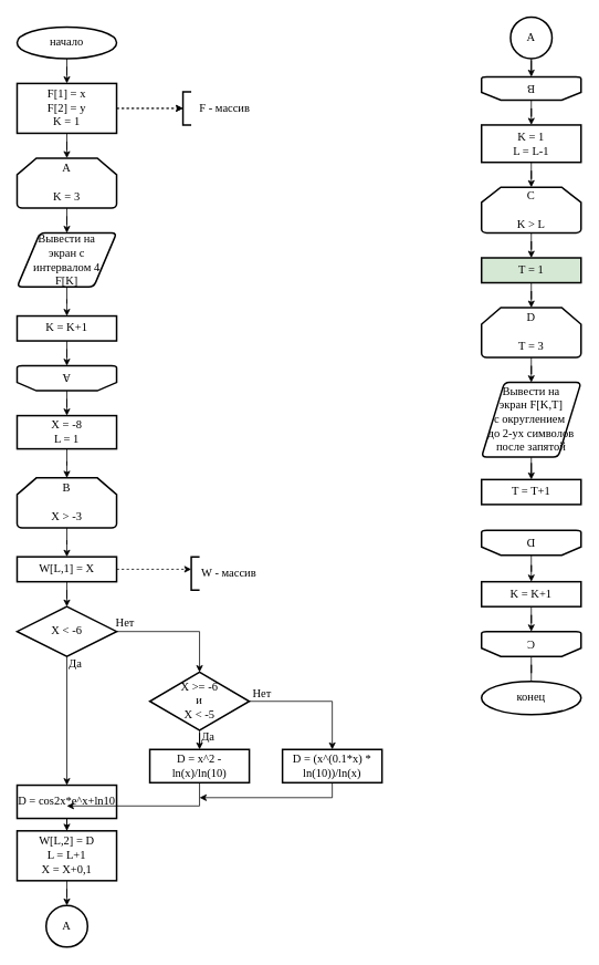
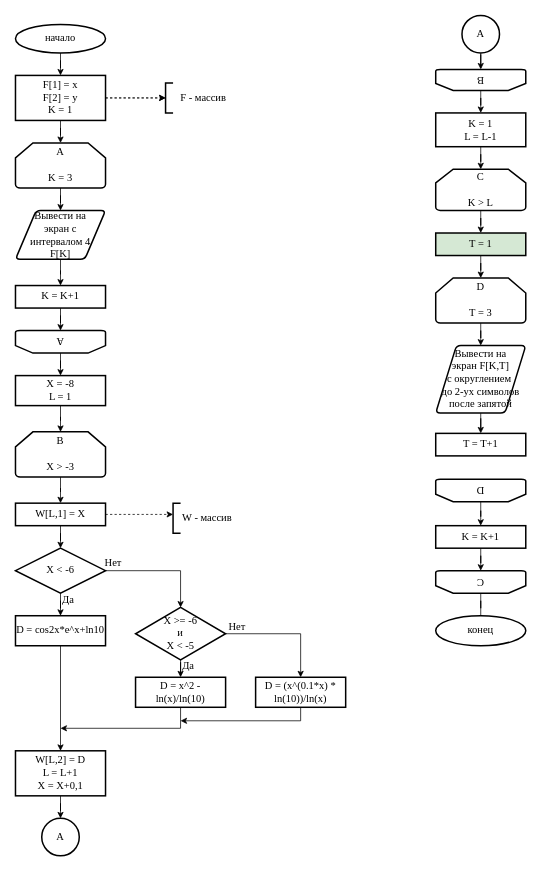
  <mxCell id="0" />
  <mxCell id="1" parent="0" />
  <mxCell id="2" style="edgeStyle=orthogonalEdgeStyle;rounded=0;orthogonalLoop=1;jettySize=auto;html=1;fontFamily=Times New Roman;fontSize=14;" edge="1" parent="1" source="3" target="6"><mxGeometry relative="1" as="geometry" /></mxCell>
  <mxCell id="3" value="начало" style="strokeWidth=2;html=1;shape=mxgraph.flowchart.start_1;whiteSpace=wrap;fontFamily=Times New Roman;fontSize=14;" vertex="1" parent="1"><mxGeometry x="20" y="32" width="120" height="38" as="geometry" /></mxCell>
  <mxCell id="4" style="edgeStyle=orthogonalEdgeStyle;rounded=0;orthogonalLoop=1;jettySize=auto;html=1;fontFamily=Times New Roman;fontSize=14;" edge="1" parent="1" source="6" target="8"><mxGeometry relative="1" as="geometry" /></mxCell>
  <mxCell id="5" style="edgeStyle=orthogonalEdgeStyle;rounded=0;orthogonalLoop=1;jettySize=auto;html=1;entryX=0;entryY=0.5;entryDx=0;entryDy=0;entryPerimeter=0;fontFamily=Times New Roman;fontSize=14;dashed=1;" edge="1" parent="1" source="6" target="11"><mxGeometry relative="1" as="geometry" /></mxCell>
  <mxCell id="6" value="F[1] = x&lt;br style=&quot;font-size: 14px;&quot;&gt;F[2] = y&lt;br style=&quot;font-size: 14px;&quot;&gt;K = 1" style="rounded=1;whiteSpace=wrap;html=1;absoluteArcSize=1;arcSize=0;strokeWidth=2;fontFamily=Times New Roman;fontSize=14;" vertex="1" parent="1"><mxGeometry x="20" y="100" width="120" height="60" as="geometry" /></mxCell>
  <mxCell id="7" style="edgeStyle=orthogonalEdgeStyle;rounded=0;orthogonalLoop=1;jettySize=auto;html=1;entryX=0.5;entryY=0;entryDx=0;entryDy=0;fontFamily=Times New Roman;fontSize=14;" edge="1" parent="1" source="8" target="10"><mxGeometry relative="1" as="geometry" /></mxCell>
  <mxCell id="8" value="A&lt;br&gt;&lt;br&gt;K = 3" style="strokeWidth=2;html=1;shape=mxgraph.flowchart.loop_limit;whiteSpace=wrap;fontFamily=Times New Roman;fontSize=14;" vertex="1" parent="1"><mxGeometry x="20" y="190" width="120" height="60" as="geometry" /></mxCell>
  <mxCell id="9" style="edgeStyle=orthogonalEdgeStyle;rounded=0;orthogonalLoop=1;jettySize=auto;html=1;fontFamily=Times New Roman;fontSize=14;" edge="1" parent="1" source="10" target="14"><mxGeometry relative="1" as="geometry" /></mxCell>
  <mxCell id="10" value="Вывести на &lt;br&gt;экран с &lt;br&gt;интервалом 4&lt;br&gt;F[K]" style="shape=parallelogram;html=1;strokeWidth=2;perimeter=parallelogramPerimeter;whiteSpace=wrap;rounded=1;arcSize=12;size=0.23;fontFamily=Times New Roman;fontSize=14;" vertex="1" parent="1"><mxGeometry x="20" y="280" width="120" height="65" as="geometry" /></mxCell>
  <mxCell id="11" value="" style="strokeWidth=2;html=1;shape=mxgraph.flowchart.annotation_1;align=left;pointerEvents=1;fontFamily=Times New Roman;fontSize=14;" vertex="1" parent="1"><mxGeometry x="220" y="110" width="10" height="40" as="geometry" /></mxCell>
  <mxCell id="12" value="F - массив" style="text;html=1;align=center;verticalAlign=middle;resizable=0;points=[];autosize=1;strokeColor=none;fillColor=none;fontSize=14;fontFamily=Times New Roman;" vertex="1" parent="1"><mxGeometry x="230" y="115" width="80" height="30" as="geometry" /></mxCell>
  <mxCell id="13" style="edgeStyle=orthogonalEdgeStyle;rounded=0;orthogonalLoop=1;jettySize=auto;html=1;fontFamily=Times New Roman;fontSize=14;" edge="1" parent="1" source="14" target="16"><mxGeometry relative="1" as="geometry" /></mxCell>
  <mxCell id="14" value="K = K+1" style="rounded=1;whiteSpace=wrap;html=1;absoluteArcSize=1;arcSize=0;strokeWidth=2;fontFamily=Times New Roman;fontSize=14;" vertex="1" parent="1"><mxGeometry x="20" y="380" width="120" height="30" as="geometry" /></mxCell>
  <mxCell id="15" style="edgeStyle=orthogonalEdgeStyle;rounded=0;orthogonalLoop=1;jettySize=auto;html=1;fontFamily=Times New Roman;fontSize=14;" edge="1" parent="1" source="16" target="18"><mxGeometry relative="1" as="geometry" /></mxCell>
  <mxCell id="16" value="A" style="strokeWidth=2;html=1;shape=mxgraph.flowchart.loop_limit;whiteSpace=wrap;fontFamily=Times New Roman;fontSize=14;rotation=-180;horizontal=1;" vertex="1" parent="1"><mxGeometry x="20" y="440" width="120" height="30" as="geometry" /></mxCell>
  <mxCell id="17" style="edgeStyle=orthogonalEdgeStyle;rounded=0;orthogonalLoop=1;jettySize=auto;html=1;fontFamily=Times New Roman;fontSize=14;" edge="1" parent="1" source="18" target="20"><mxGeometry relative="1" as="geometry" /></mxCell>
  <mxCell id="18" value="X = -8&lt;br&gt;L = 1" style="rounded=1;whiteSpace=wrap;html=1;absoluteArcSize=1;arcSize=0;strokeWidth=2;fontFamily=Times New Roman;fontSize=14;" vertex="1" parent="1"><mxGeometry x="20" y="500" width="120" height="40" as="geometry" /></mxCell>
  <mxCell id="19" style="edgeStyle=orthogonalEdgeStyle;rounded=0;orthogonalLoop=1;jettySize=auto;html=1;fontFamily=Times New Roman;fontSize=14;" edge="1" parent="1" source="20" target="22"><mxGeometry relative="1" as="geometry" /></mxCell>
  <mxCell id="20" value="B&lt;br&gt;&lt;br&gt;X &amp;gt; -3" style="strokeWidth=2;html=1;shape=mxgraph.flowchart.loop_limit;whiteSpace=wrap;fontFamily=Times New Roman;fontSize=14;" vertex="1" parent="1"><mxGeometry x="20" y="575" width="120" height="60" as="geometry" /></mxCell>
  <mxCell id="21" style="edgeStyle=orthogonalEdgeStyle;rounded=0;orthogonalLoop=1;jettySize=auto;html=1;fontFamily=Times New Roman;fontSize=14;" edge="1" parent="1" source="22" target="25"><mxGeometry relative="1" as="geometry" /></mxCell>
  <mxCell id="22" value="W[L,1] = X" style="rounded=1;whiteSpace=wrap;html=1;absoluteArcSize=1;arcSize=0;strokeWidth=2;fontFamily=Times New Roman;fontSize=14;" vertex="1" parent="1"><mxGeometry x="20" y="670" width="120" height="30" as="geometry" /></mxCell>
  <mxCell id="23" style="edgeStyle=orthogonalEdgeStyle;rounded=0;orthogonalLoop=1;jettySize=auto;html=1;fontFamily=Times New Roman;fontSize=14;" edge="1" parent="1" source="25" target="31"><mxGeometry relative="1" as="geometry" /></mxCell>
  <mxCell id="24" style="edgeStyle=orthogonalEdgeStyle;rounded=0;orthogonalLoop=1;jettySize=auto;html=1;entryX=0.5;entryY=0;entryDx=0;entryDy=0;entryPerimeter=0;fontFamily=Times New Roman;fontSize=14;" edge="1" parent="1" source="25" target="35"><mxGeometry relative="1" as="geometry" /></mxCell>
  <mxCell id="25" value="X &amp;lt; -6" style="strokeWidth=2;html=1;shape=mxgraph.flowchart.decision;whiteSpace=wrap;fontFamily=Times New Roman;fontSize=14;" vertex="1" parent="1"><mxGeometry x="20" y="730" width="120" height="60" as="geometry" /></mxCell>
  <mxCell id="26" style="edgeStyle=orthogonalEdgeStyle;rounded=0;orthogonalLoop=1;jettySize=auto;html=1;entryX=0;entryY=0.5;entryDx=0;entryDy=0;entryPerimeter=0;fontFamily=Times New Roman;fontSize=14;dashed=1;" edge="1" parent="1"><mxGeometry relative="1" as="geometry"><mxPoint x="140" y="130" as="sourcePoint" /><mxPoint x="220" y="130" as="targetPoint" /><Array as="points"><mxPoint x="210" y="130" /><mxPoint x="210" y="130" /></Array></mxGeometry></mxCell>
  <mxCell id="27" style="edgeStyle=orthogonalEdgeStyle;rounded=0;orthogonalLoop=1;jettySize=auto;html=1;fontFamily=Times New Roman;fontSize=14;dashed=1;exitX=1;exitY=0.5;exitDx=0;exitDy=0;" edge="1" parent="1" source="22"><mxGeometry relative="1" as="geometry"><mxPoint x="150" y="140" as="sourcePoint" /><mxPoint x="230" y="685" as="targetPoint" /><Array as="points"><mxPoint x="230" y="685" /></Array></mxGeometry></mxCell>
  <mxCell id="28" value="" style="strokeWidth=2;html=1;shape=mxgraph.flowchart.annotation_1;align=left;pointerEvents=1;fontFamily=Times New Roman;fontSize=14;" vertex="1" parent="1"><mxGeometry x="230" y="670" width="10" height="40" as="geometry" /></mxCell>
  <mxCell id="29" value="W - массив" style="text;html=1;align=center;verticalAlign=middle;resizable=0;points=[];autosize=1;strokeColor=none;fillColor=none;fontSize=14;fontFamily=Times New Roman;" vertex="1" parent="1"><mxGeometry x="230" y="675" width="90" height="30" as="geometry" /></mxCell>
  <mxCell id="30" style="edgeStyle=orthogonalEdgeStyle;rounded=0;orthogonalLoop=1;jettySize=auto;html=1;fontFamily=Times New Roman;fontSize=14;" edge="1" parent="1" source="31" target="44"><mxGeometry relative="1" as="geometry" /></mxCell>
- <mxCell id="31" value="D = cos2x*e^x+ln10" style="rounded=1;whiteSpace=wrap;html=1;absoluteArcSize=1;arcSize=0;strokeWidth=2;fontFamily=Times New Roman;fontSize=14;" vertex="1" parent="1"><mxGeometry x="20" y="945" width="120" height="40" as="geometry" /></mxCell>
+ <mxCell id="31" value="D = cos2x*e^x+ln10" style="rounded=1;whiteSpace=wrap;html=1;absoluteArcSize=1;arcSize=0;strokeWidth=2;fontFamily=Times New Roman;fontSize=14;" vertex="1" parent="1"><mxGeometry x="20" y="820" width="120" height="40" as="geometry" /></mxCell>
  <mxCell id="32" value="Да" style="text;html=1;align=center;verticalAlign=middle;resizable=0;points=[];autosize=1;strokeColor=none;fillColor=none;fontSize=14;fontFamily=Times New Roman;" vertex="1" parent="1"><mxGeometry x="70" y="785" width="40" height="30" as="geometry" /></mxCell>
  <mxCell id="33" style="edgeStyle=orthogonalEdgeStyle;rounded=0;orthogonalLoop=1;jettySize=auto;html=1;fontFamily=Times New Roman;fontSize=14;" edge="1" parent="1" source="35" target="38"><mxGeometry relative="1" as="geometry" /></mxCell>
  <mxCell id="34" style="edgeStyle=orthogonalEdgeStyle;rounded=0;orthogonalLoop=1;jettySize=auto;html=1;fontFamily=Times New Roman;fontSize=14;" edge="1" parent="1" source="35" target="42"><mxGeometry relative="1" as="geometry" /></mxCell>
  <mxCell id="35" value="X &amp;gt;= -6&lt;br&gt;и&lt;br&gt;X &amp;lt; -5" style="strokeWidth=2;html=1;shape=mxgraph.flowchart.decision;whiteSpace=wrap;fontFamily=Times New Roman;fontSize=14;" vertex="1" parent="1"><mxGeometry x="180" y="809" width="120" height="70" as="geometry" /></mxCell>
  <mxCell id="36" value="Нет" style="text;html=1;align=center;verticalAlign=middle;resizable=0;points=[];autosize=1;strokeColor=none;fillColor=none;fontSize=14;fontFamily=Times New Roman;" vertex="1" parent="1"><mxGeometry x="125" y="735" width="50" height="30" as="geometry" /></mxCell>
  <mxCell id="37" style="edgeStyle=orthogonalEdgeStyle;rounded=0;orthogonalLoop=1;jettySize=auto;html=1;fontFamily=Times New Roman;fontSize=14;" edge="1" parent="1" source="38"><mxGeometry relative="1" as="geometry"><mxPoint x="80" y="970" as="targetPoint" /><Array as="points"><mxPoint x="240" y="970" /></Array></mxGeometry></mxCell>
  <mxCell id="38" value="D = x^2 - ln(x)/ln(10)" style="rounded=1;whiteSpace=wrap;html=1;absoluteArcSize=1;arcSize=0;strokeWidth=2;fontFamily=Times New Roman;fontSize=14;" vertex="1" parent="1"><mxGeometry x="180" y="902" width="120" height="40" as="geometry" /></mxCell>
  <mxCell id="39" value="Да" style="text;html=1;align=center;verticalAlign=middle;resizable=0;points=[];autosize=1;strokeColor=none;fillColor=none;fontSize=14;fontFamily=Times New Roman;" vertex="1" parent="1"><mxGeometry x="230" y="872" width="40" height="30" as="geometry" /></mxCell>
  <mxCell id="40" value="Нет" style="text;html=1;align=center;verticalAlign=middle;resizable=0;points=[];autosize=1;strokeColor=none;fillColor=none;fontSize=14;fontFamily=Times New Roman;" vertex="1" parent="1"><mxGeometry x="290" y="820" width="50" height="30" as="geometry" /></mxCell>
  <mxCell id="41" style="edgeStyle=orthogonalEdgeStyle;rounded=0;orthogonalLoop=1;jettySize=auto;html=1;fontFamily=Times New Roman;fontSize=14;" edge="1" parent="1" source="42"><mxGeometry relative="1" as="geometry"><mxPoint x="240" y="960" as="targetPoint" /><Array as="points"><mxPoint x="400" y="960" /></Array></mxGeometry></mxCell>
  <mxCell id="42" value="D = (x^(0.1*x) * ln(10))/ln(x)" style="rounded=1;whiteSpace=wrap;html=1;absoluteArcSize=1;arcSize=0;strokeWidth=2;fontFamily=Times New Roman;fontSize=14;" vertex="1" parent="1"><mxGeometry x="340" y="902" width="120" height="40" as="geometry" /></mxCell>
  <mxCell id="43" style="edgeStyle=orthogonalEdgeStyle;rounded=0;orthogonalLoop=1;jettySize=auto;html=1;fontFamily=Times New Roman;fontSize=14;" edge="1" parent="1" source="44" target="45"><mxGeometry relative="1" as="geometry" /></mxCell>
  <mxCell id="44" value="W[L,2] = D&lt;br&gt;L = L+1&lt;br&gt;X = X+0,1" style="rounded=1;whiteSpace=wrap;html=1;absoluteArcSize=1;arcSize=0;strokeWidth=2;fontFamily=Times New Roman;fontSize=14;" vertex="1" parent="1"><mxGeometry x="20" y="1000" width="120" height="60" as="geometry" /></mxCell>
  <mxCell id="45" value="A" style="strokeWidth=2;html=1;shape=mxgraph.flowchart.start_2;whiteSpace=wrap;fontFamily=Times New Roman;fontSize=14;" vertex="1" parent="1"><mxGeometry x="55" y="1090" width="50" height="50" as="geometry" /></mxCell>
  <mxCell id="46" style="edgeStyle=orthogonalEdgeStyle;rounded=0;orthogonalLoop=1;jettySize=auto;html=1;fontFamily=Times New Roman;fontSize=14;" edge="1" parent="1" source="47" target="49"><mxGeometry relative="1" as="geometry" /></mxCell>
  <mxCell id="47" value="A" style="strokeWidth=2;html=1;shape=mxgraph.flowchart.start_2;whiteSpace=wrap;fontFamily=Times New Roman;fontSize=14;" vertex="1" parent="1"><mxGeometry x="615" y="20" width="50" height="50" as="geometry" /></mxCell>
  <mxCell id="48" style="edgeStyle=orthogonalEdgeStyle;rounded=0;orthogonalLoop=1;jettySize=auto;html=1;fontFamily=Times New Roman;fontSize=14;" edge="1" parent="1" source="49" target="51"><mxGeometry relative="1" as="geometry" /></mxCell>
  <mxCell id="49" value="B" style="strokeWidth=2;html=1;shape=mxgraph.flowchart.loop_limit;whiteSpace=wrap;fontFamily=Times New Roman;fontSize=14;rotation=-180;" vertex="1" parent="1"><mxGeometry x="580" y="92" width="120" height="28" as="geometry" /></mxCell>
  <mxCell id="50" style="edgeStyle=orthogonalEdgeStyle;rounded=0;orthogonalLoop=1;jettySize=auto;html=1;fontFamily=Times New Roman;fontSize=14;" edge="1" parent="1" source="51" target="53"><mxGeometry relative="1" as="geometry" /></mxCell>
  <mxCell id="51" value="K = 1&lt;br&gt;L = L-1" style="rounded=1;whiteSpace=wrap;html=1;absoluteArcSize=1;arcSize=0;strokeWidth=2;fontFamily=Times New Roman;fontSize=14;" vertex="1" parent="1"><mxGeometry x="580" y="150" width="120" height="45" as="geometry" /></mxCell>
  <mxCell id="52" style="edgeStyle=orthogonalEdgeStyle;rounded=0;orthogonalLoop=1;jettySize=auto;html=1;entryX=0.5;entryY=0;entryDx=0;entryDy=0;fontFamily=Times New Roman;fontSize=14;" edge="1" parent="1" source="53" target="55"><mxGeometry relative="1" as="geometry" /></mxCell>
  <mxCell id="53" value="C&lt;br&gt;&lt;br&gt;K &amp;gt; L" style="strokeWidth=2;html=1;shape=mxgraph.flowchart.loop_limit;whiteSpace=wrap;fontFamily=Times New Roman;fontSize=14;" vertex="1" parent="1"><mxGeometry x="580" y="225" width="120" height="55" as="geometry" /></mxCell>
  <mxCell id="54" style="edgeStyle=orthogonalEdgeStyle;rounded=0;orthogonalLoop=1;jettySize=auto;html=1;fontFamily=Times New Roman;fontSize=14;" edge="1" parent="1" source="55" target="57"><mxGeometry relative="1" as="geometry" /></mxCell>
  <mxCell id="55" value="T = 1" style="rounded=1;whiteSpace=wrap;html=1;absoluteArcSize=1;arcSize=0;strokeWidth=2;fontFamily=Times New Roman;fontSize=14;fillColor=#d5e8d4;" vertex="1" parent="1"><mxGeometry x="580" y="310" width="120" height="30" as="geometry" /></mxCell>
  <mxCell id="56" style="edgeStyle=orthogonalEdgeStyle;rounded=0;orthogonalLoop=1;jettySize=auto;html=1;fontFamily=Times New Roman;fontSize=14;" edge="1" parent="1" source="57" target="59"><mxGeometry relative="1" as="geometry" /></mxCell>
  <mxCell id="57" value="D&lt;br&gt;&lt;br&gt;T = 3" style="strokeWidth=2;html=1;shape=mxgraph.flowchart.loop_limit;whiteSpace=wrap;fontFamily=Times New Roman;fontSize=14;" vertex="1" parent="1"><mxGeometry x="580" y="370" width="120" height="60" as="geometry" /></mxCell>
  <mxCell id="58" style="edgeStyle=orthogonalEdgeStyle;rounded=0;orthogonalLoop=1;jettySize=auto;html=1;fontFamily=Times New Roman;fontSize=14;" edge="1" parent="1" source="59" target="60"><mxGeometry relative="1" as="geometry" /></mxCell>
  <mxCell id="59" value="Вывести на &lt;br&gt;экран F[K,T]&lt;br&gt;с округлением&amp;nbsp;&lt;br&gt;до 2-ух символов после запятой" style="shape=parallelogram;html=1;strokeWidth=2;perimeter=parallelogramPerimeter;whiteSpace=wrap;rounded=1;arcSize=12;size=0.23;fontFamily=Times New Roman;fontSize=14;" vertex="1" parent="1"><mxGeometry x="580" y="460" width="120" height="90" as="geometry" /></mxCell>
  <mxCell id="60" value="T = T+1" style="rounded=1;whiteSpace=wrap;html=1;absoluteArcSize=1;arcSize=0;strokeWidth=2;fontFamily=Times New Roman;fontSize=14;" vertex="1" parent="1"><mxGeometry x="580" y="577" width="120" height="30" as="geometry" /></mxCell>
  <mxCell id="61" style="edgeStyle=orthogonalEdgeStyle;rounded=0;orthogonalLoop=1;jettySize=auto;html=1;fontFamily=Times New Roman;fontSize=14;" edge="1" parent="1" source="62" target="64"><mxGeometry relative="1" as="geometry" /></mxCell>
  <mxCell id="62" value="D" style="strokeWidth=2;html=1;shape=mxgraph.flowchart.loop_limit;whiteSpace=wrap;fontFamily=Times New Roman;fontSize=14;rotation=-180;" vertex="1" parent="1"><mxGeometry x="580" y="638" width="120" height="30" as="geometry" /></mxCell>
  <mxCell id="63" style="edgeStyle=orthogonalEdgeStyle;rounded=0;orthogonalLoop=1;jettySize=auto;html=1;fontFamily=Times New Roman;fontSize=14;" edge="1" parent="1" source="64" target="66"><mxGeometry relative="1" as="geometry" /></mxCell>
  <mxCell id="64" value="K = K+1" style="rounded=1;whiteSpace=wrap;html=1;absoluteArcSize=1;arcSize=0;strokeWidth=2;fontFamily=Times New Roman;fontSize=14;" vertex="1" parent="1"><mxGeometry x="580" y="700" width="120" height="30" as="geometry" /></mxCell>
  <mxCell id="65" style="edgeStyle=orthogonalEdgeStyle;rounded=0;orthogonalLoop=1;jettySize=auto;html=1;entryX=0.5;entryY=0.25;entryDx=0;entryDy=0;entryPerimeter=0;fontFamily=Times New Roman;fontSize=14;" edge="1" parent="1" source="66" target="67"><mxGeometry relative="1" as="geometry" /></mxCell>
  <mxCell id="66" value="C" style="strokeWidth=2;html=1;shape=mxgraph.flowchart.loop_limit;whiteSpace=wrap;fontFamily=Times New Roman;fontSize=14;rotation=-180;" vertex="1" parent="1"><mxGeometry x="580" y="760" width="120" height="30" as="geometry" /></mxCell>
  <mxCell id="67" value="конец" style="strokeWidth=2;html=1;shape=mxgraph.flowchart.start_1;whiteSpace=wrap;fontFamily=Times New Roman;fontSize=14;" vertex="1" parent="1"><mxGeometry x="580" y="820" width="120" height="40" as="geometry" /></mxCell>
